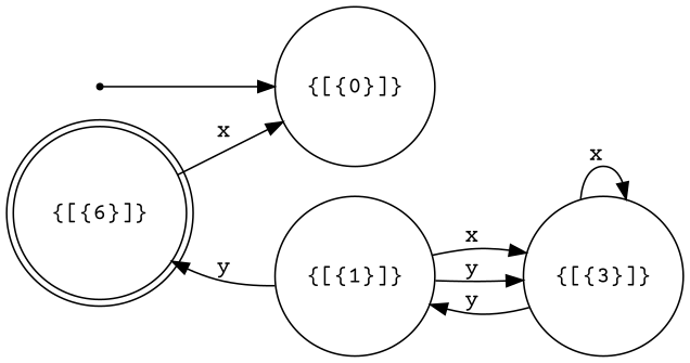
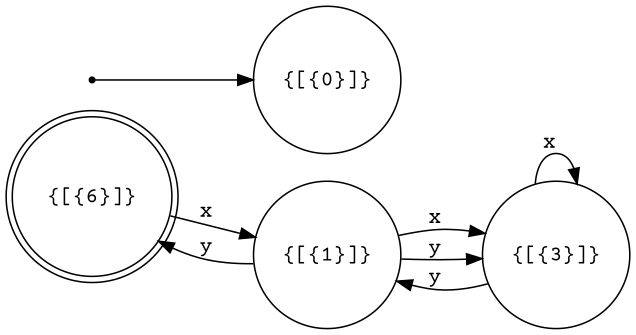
  digraph {
    fontname="Courier Prime"
    rankdir=LR
    node [fontname="Courier Prime" shape=circle]
    edge [fontname="Courier Prime"]
    qinit [shape=point]
    "{[{0}]}"
    "{[{6}]}" [shape=doublecircle]
    "{[{1}]}"
    "{[{3}]}"
    qinit -> "{[{0}]}"
-   "{[{6}]}" -> "{[{0}]}" [label="x "]
+   "{[{6}]}" -> "{[{1}]}" [label="x "]
    "{[{1}]}" -> "{[{6}]}" [label="y "]
    "{[{1}]}" -> "{[{3}]}" [label="x "]
    "{[{1}]}" -> "{[{3}]}" [label="y "]
    "{[{3}]}" -> "{[{1}]}" [label="y "]
    "{[{3}]}" -> "{[{3}]}" [label="x "]
  }
